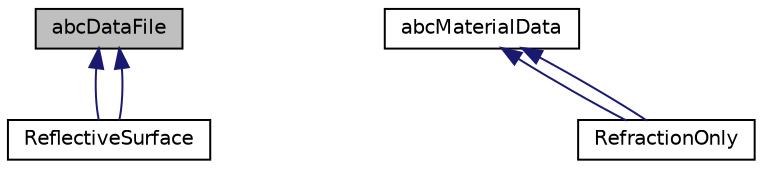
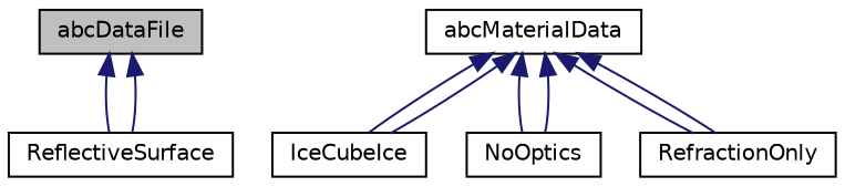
  digraph {
    node [color=black fillcolor=white fontname=Helvetica fontsize=10 shape=record style=filled]
    edge [color=midnightblue dir=back fontname=Helvetica fontsize=10 labelfontname=Helvetica labelfontsize=10 style=solid]
    n1 [fillcolor=grey75 fontcolor=black height=0.2 label=abcDataFile width=0.4]
    n2 [height=0.2 label=ReflectiveSurface width=0.4]
    n3 [height=0.2 label=abcMaterialData width=0.4]
+   n4 [height=0.2 label=IceCubeIce width=0.4]
+   n5 [height=0.2 label=NoOptics width=0.4]
    n6 [height=0.2 label=RefractionOnly width=0.4]
    n1 -> n2
    n1 -> n2
+   n3 -> n4
+   n3 -> n4
+   n3 -> n5
+   n3 -> n5
    n3 -> n6
    n3 -> n6
  }
